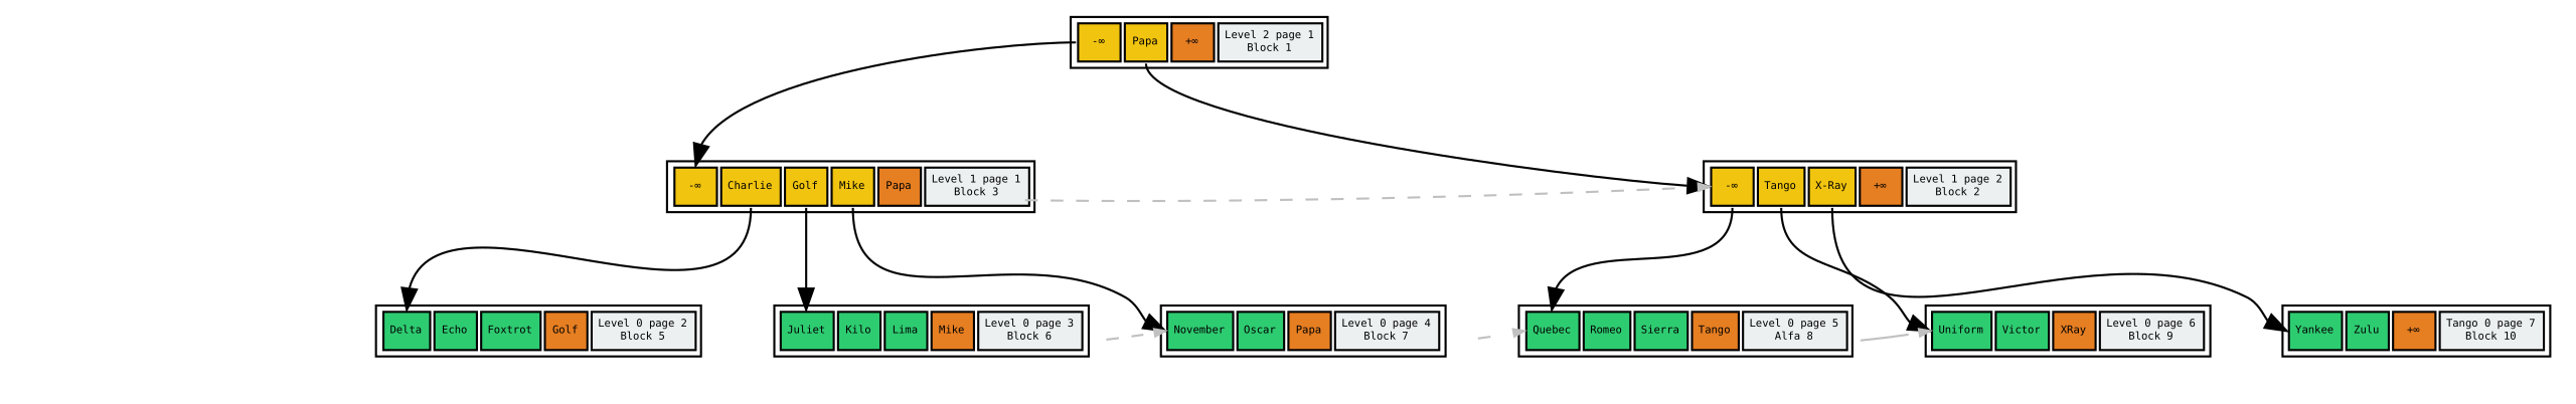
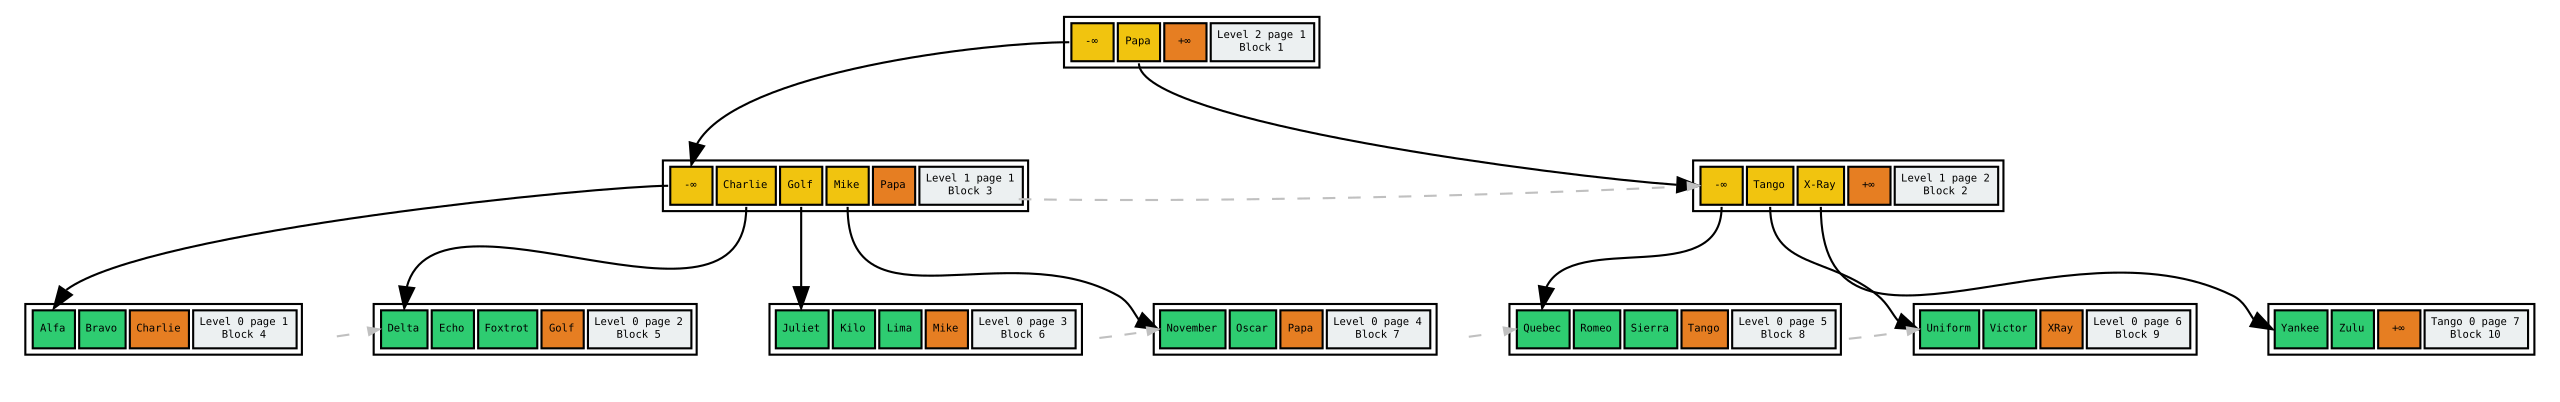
  digraph {
    fontname=monospace
    node [fontname=monospace fontsize=5 shape=none]
    edge [headport=f0]
    n1 [height=.1 label=<<table width="120">                     <tr>                         <td bgcolor='#F1C40F' width="20" port="f0">-&infin;</td>                         <td bgcolor='#F1C40F' width="20" port="f1">Papa</td>                         <td bgcolor='#E67E22' width="20">+&infin;</td>                         <td bgcolor='#ECF0F1' width="20">Level 2 page 1<br/>Block 1</td>                     </tr>                 </table>                >]
    n2 [height=.1 label=<<table width="120">                     <tr>                         <td bgcolor='#F1C40F' width="20" port="f0">-&infin;</td>                         <td bgcolor='#F1C40F' width="20" port="f1">Charlie</td>                         <td bgcolor='#F1C40F' width="20" port="f2">Golf</td>                         <td bgcolor='#F1C40F' width="20" port="f3">Mike</td>                         <td bgcolor='#E67E22' width="20">Papa</td>                         <td bgcolor='#ECF0F1' width="20">Level 1 page 1<br/>Block 3</td>                     </tr>                 </table>                >]
    n3 [height=.1 label=<<table width="120">                     <tr>                         <td bgcolor='#F1C40F' width="20" port="f0">-&infin;</td>                         <td bgcolor='#F1C40F' width="20" port="f1">Tango</td>                         <td bgcolor='#F1C40F' width="20" port="f2">X-Ray</td>                         <td bgcolor='#E67E22' width="20">+&infin;</td>                         <td bgcolor='#ECF0F1' width="20">Level 1 page 2<br/>Block 2</td>                     </tr>                 </table>                >]
+   n4 [height=.1 label=<<table width="120">                     <tr>                         <td bgcolor='#2ECC71' width="20" port="f0">Alfa</td>                         <td bgcolor='#2ECC71' width="20" port="f1">Bravo</td>                         <td bgcolor='#E67E22' width="20">Charlie</td>                         <td bgcolor='#ECF0F1' width="20">Level 0 page 1<br/>Block 4</td>                     </tr>                 </table>                >]
    n5 [height=.1 label=<<table width="120">                     <tr>                         <td bgcolor='#2ECC71' width="20" port="f0">Delta</td>                         <td bgcolor='#2ECC71' width="20" port="f1">Echo</td>                         <td bgcolor='#2ECC71' width="20" port="f2">Foxtrot</td>                         <td bgcolor='#E67E22' width="20">Golf</td>                         <td bgcolor='#ECF0F1' width="20">Level 0 page 2<br/>Block 5</td>                     </tr>                 </table>                >]
    n6 [height=.1 label=<<table width="120">                     <tr>                         <td bgcolor='#2ECC71' width="20" port="f0">Juliet</td>                         <td bgcolor='#2ECC71' width="20" port="f1">Kilo</td>                         <td bgcolor='#2ECC71' width="20" port="f2">Lima</td>                         <td bgcolor='#E67E22' width="20">Mike</td>                         <td bgcolor='#ECF0F1' width="20">Level 0 page 3<br/>Block 6</td>                     </tr>                 </table>                >]
    n7 [height=.1 label=<<table width="120">                     <tr>                         <td bgcolor='#2ECC71' width="20" port="f0">November</td>                         <td bgcolor='#2ECC71' width="20" port="f1">Oscar</td>                         <td bgcolor='#E67E22' width="20">Papa</td>                         <td bgcolor='#ECF0F1' width="20">Level 0 page 4<br/>Block 7</td>                     </tr>                 </table>                >]
-   n8 [height=.1 label=<<table width="120">                     <tr>                         <td bgcolor='#2ECC71' width="20" port="f0">Quebec</td>                         <td bgcolor='#2ECC71' width="20" port="f1">Romeo</td>                         <td bgcolor='#2ECC71' width="20" port="f2">Sierra</td>                         <td bgcolor='#E67E22' width="20">Tango</td>                         <td bgcolor='#ECF0F1' width="20">Level 0 page 5<br/>Alfa 8</td>                     </tr>                 </table>                >]
+   n8 [height=.1 label=<<table width="120">                     <tr>                         <td bgcolor='#2ECC71' width="20" port="f0">Quebec</td>                         <td bgcolor='#2ECC71' width="20" port="f1">Romeo</td>                         <td bgcolor='#2ECC71' width="20" port="f2">Sierra</td>                         <td bgcolor='#E67E22' width="20">Tango</td>                         <td bgcolor='#ECF0F1' width="20">Level 0 page 5<br/>Block 8</td>                     </tr>                 </table>                >]
    n9 [height=.1 label=<<table width="120">                     <tr>                         <td bgcolor='#2ECC71' width="20" port="f0">Uniform</td>                         <td bgcolor='#2ECC71' width="20" port="f1">Victor</td>                         <td bgcolor='#E67E22' width="20">XRay</td>                         <td bgcolor='#ECF0F1' width="20">Level 0 page 6<br/>Block 9</td>                     </tr>                 </table>                >]
    n10 [height=.1 label=<<table width="120">                     <tr>                         <td bgcolor='#2ECC71' width="20" port="f0">Yankee</td>                         <td bgcolor='#2ECC71' width="20" port="f1">Zulu</td>                         <td bgcolor='#E67E22' width="20">+&infin;</td>                         <td bgcolor='#ECF0F1' width="20">Tango 0 page 7<br/>Block 10</td>                     </tr>                 </table>                >]
    n1 -> n2 [tailport=f0]
    n1 -> n3 [tailport=f1]
    n2 -> n3 [arrowsize=0.5 color=gray constraint=false style=dashed]
+   n2 -> n4 [tailport=f0]
    n2 -> n5 [tailport=f1]
    n2 -> n6 [tailport=f2]
    n2 -> n7 [tailport=f3]
    n3 -> n8 [tailport=f0]
    n3 -> n9 [tailport=f1]
    n3 -> n10 [tailport=f2]
+   n4 -> n5 [arrowsize=0.5 color=gray constraint=false style=dashed]
    n6 -> n7 [arrowsize=0.5 color=gray constraint=false style=dashed]
    n7 -> n8 [arrowsize=0.5 color=gray constraint=false style=dashed]
-   n8 -> n9 [arrowsize=0.5 color=gray constraint=false style=solid]
+   n8 -> n9 [arrowsize=0.5 color=gray constraint=false style=dashed]
  }
